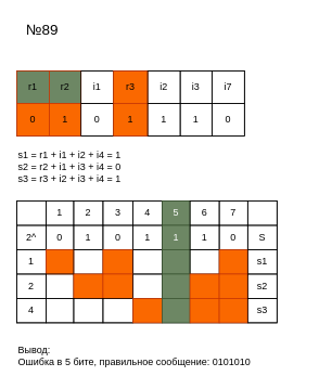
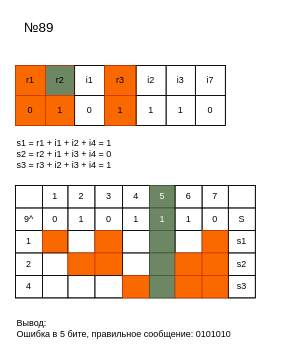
  <mxCell id="0" />
  <mxCell id="1" parent="0" />
  <mxCell id="2" value="" style="childLayout=tableLayout;recursiveResize=0;shadow=0;fillColor=none;" vertex="1" parent="1"><mxGeometry x="20" y="87" width="280" height="80" as="geometry" /></mxCell>
  <mxCell id="3" value="" style="shape=tableRow;horizontal=0;startSize=0;swimlaneHead=0;swimlaneBody=0;top=0;left=0;bottom=0;right=0;dropTarget=0;collapsible=0;recursiveResize=0;expand=0;fontStyle=0;fillColor=none;strokeColor=inherit;" vertex="1" parent="2"><mxGeometry width="280" height="40" as="geometry" /></mxCell>
- <mxCell id="4" value="r1" style="connectable=0;recursiveResize=0;strokeColor=#C73500;fillColor=#6d8764;align=center;whiteSpace=wrap;html=1;fontColor=#000000;" vertex="1" parent="3"><mxGeometry width="40" height="40" as="geometry"><mxRectangle width="40" height="40" as="alternateBounds" /></mxGeometry></mxCell>
+ <mxCell id="4" value="r1" style="connectable=0;recursiveResize=0;strokeColor=#C73500;fillColor=#fa6800;align=center;whiteSpace=wrap;html=1;fontColor=#000000;" vertex="1" parent="3"><mxGeometry width="40" height="40" as="geometry"><mxRectangle width="40" height="40" as="alternateBounds" /></mxGeometry></mxCell>
  <mxCell id="5" value="r2" style="connectable=0;recursiveResize=0;strokeColor=#C73500;fillColor=#6d8764;align=center;whiteSpace=wrap;html=1;fontColor=#000000;" vertex="1" parent="3"><mxGeometry x="40" width="39" height="40" as="geometry"><mxRectangle width="39" height="40" as="alternateBounds" /></mxGeometry></mxCell>
  <mxCell id="6" value="i1" style="connectable=0;recursiveResize=0;strokeColor=inherit;fillColor=none;align=center;whiteSpace=wrap;html=1;comic=0;" vertex="1" parent="3"><mxGeometry x="79" width="40" height="40" as="geometry"><mxRectangle width="40" height="40" as="alternateBounds" /></mxGeometry></mxCell>
  <mxCell id="7" value="r3" style="connectable=0;recursiveResize=0;strokeColor=#C73500;fillColor=#fa6800;align=center;whiteSpace=wrap;html=1;comic=0;fontColor=#000000;" vertex="1" parent="3"><mxGeometry x="119" width="42" height="40" as="geometry"><mxRectangle width="42" height="40" as="alternateBounds" /></mxGeometry></mxCell>
  <mxCell id="8" value="i2" style="connectable=0;recursiveResize=0;strokeColor=inherit;fillColor=none;align=center;whiteSpace=wrap;html=1;comic=0;" vertex="1" parent="3"><mxGeometry x="161" width="40" height="40" as="geometry"><mxRectangle width="40" height="40" as="alternateBounds" /></mxGeometry></mxCell>
  <mxCell id="9" value="i3" style="connectable=0;recursiveResize=0;strokeColor=inherit;fillColor=none;align=center;whiteSpace=wrap;html=1;comic=0;" vertex="1" parent="3"><mxGeometry x="201" width="39" height="40" as="geometry"><mxRectangle width="39" height="40" as="alternateBounds" /></mxGeometry></mxCell>
  <mxCell id="10" value="i7" style="connectable=0;recursiveResize=0;strokeColor=inherit;fillColor=none;align=center;whiteSpace=wrap;html=1;comic=0;" vertex="1" parent="3"><mxGeometry x="240" width="40" height="40" as="geometry"><mxRectangle width="40" height="40" as="alternateBounds" /></mxGeometry></mxCell>
  <mxCell id="11" style="shape=tableRow;horizontal=0;startSize=0;swimlaneHead=0;swimlaneBody=0;top=0;left=0;bottom=0;right=0;dropTarget=0;collapsible=0;recursiveResize=0;expand=0;fontStyle=0;fillColor=none;strokeColor=inherit;" vertex="1" parent="2"><mxGeometry y="40" width="280" height="40" as="geometry" /></mxCell>
  <mxCell id="12" value="0" style="connectable=0;recursiveResize=0;strokeColor=#C73500;fillColor=#fa6800;align=center;whiteSpace=wrap;html=1;fontColor=#000000;" vertex="1" parent="11"><mxGeometry width="40" height="40" as="geometry"><mxRectangle width="40" height="40" as="alternateBounds" /></mxGeometry></mxCell>
  <mxCell id="13" value="1" style="connectable=0;recursiveResize=0;strokeColor=#C73500;fillColor=#fa6800;align=center;whiteSpace=wrap;html=1;fontColor=#000000;" vertex="1" parent="11"><mxGeometry x="40" width="39" height="40" as="geometry"><mxRectangle width="39" height="40" as="alternateBounds" /></mxGeometry></mxCell>
  <mxCell id="14" value="0" style="connectable=0;recursiveResize=0;strokeColor=inherit;fillColor=none;align=center;whiteSpace=wrap;html=1;" vertex="1" parent="11"><mxGeometry x="79" width="40" height="40" as="geometry"><mxRectangle width="40" height="40" as="alternateBounds" /></mxGeometry></mxCell>
  <mxCell id="15" value="1" style="connectable=0;recursiveResize=0;strokeColor=#C73500;fillColor=#fa6800;align=center;whiteSpace=wrap;html=1;fontColor=#000000;" vertex="1" parent="11"><mxGeometry x="119" width="42" height="40" as="geometry"><mxRectangle width="42" height="40" as="alternateBounds" /></mxGeometry></mxCell>
  <mxCell id="16" value="1" style="connectable=0;recursiveResize=0;strokeColor=inherit;fillColor=none;align=center;whiteSpace=wrap;html=1;" vertex="1" parent="11"><mxGeometry x="161" width="40" height="40" as="geometry"><mxRectangle width="40" height="40" as="alternateBounds" /></mxGeometry></mxCell>
  <mxCell id="17" value="1" style="connectable=0;recursiveResize=0;strokeColor=inherit;fillColor=none;align=center;whiteSpace=wrap;html=1;" vertex="1" parent="11"><mxGeometry x="201" width="39" height="40" as="geometry"><mxRectangle width="39" height="40" as="alternateBounds" /></mxGeometry></mxCell>
  <mxCell id="18" value="0" style="connectable=0;recursiveResize=0;strokeColor=inherit;fillColor=none;align=center;whiteSpace=wrap;html=1;" vertex="1" parent="11"><mxGeometry x="240" width="40" height="40" as="geometry"><mxRectangle width="40" height="40" as="alternateBounds" /></mxGeometry></mxCell>
  <mxCell id="19" value="s1 = r1 + i1 + i2 + i4 = 1&lt;br&gt;s2 = r2 + i1 + i3 + i4 = 0&lt;br&gt;s3 = r3 + i2 + i3 + i4 = 1" style="text;html=1;strokeColor=none;fillColor=none;align=left;verticalAlign=top;whiteSpace=wrap;rounded=0;" vertex="1" parent="1"><mxGeometry x="20" y="177" width="270" height="50" as="geometry" /></mxCell>
  <mxCell id="20" value="" style="childLayout=tableLayout;recursiveResize=0;shadow=0;fillColor=none;" vertex="1" parent="1"><mxGeometry x="20" y="247" width="320" height="150" as="geometry" /></mxCell>
  <mxCell id="21" value="" style="shape=tableRow;horizontal=0;startSize=0;swimlaneHead=0;swimlaneBody=0;top=0;left=0;bottom=0;right=0;dropTarget=0;collapsible=0;recursiveResize=0;expand=0;fontStyle=0;fillColor=none;" vertex="1" parent="20"><mxGeometry width="320" height="30" as="geometry" /></mxCell>
  <mxCell id="22" value="" style="connectable=0;recursiveResize=0;align=center;whiteSpace=wrap;html=1;fillColor=none;" vertex="1" parent="21"><mxGeometry width="36" height="30" as="geometry"><mxRectangle width="36" height="30" as="alternateBounds" /></mxGeometry></mxCell>
  <mxCell id="23" value="1" style="connectable=0;recursiveResize=0;align=center;whiteSpace=wrap;html=1;fillColor=none;" vertex="1" parent="21"><mxGeometry x="36" width="34" height="30" as="geometry"><mxRectangle width="34" height="30" as="alternateBounds" /></mxGeometry></mxCell>
  <mxCell id="24" value="2" style="connectable=0;recursiveResize=0;align=center;whiteSpace=wrap;html=1;comic=0;fillColor=none;" vertex="1" parent="21"><mxGeometry x="70" width="36" height="30" as="geometry"><mxRectangle width="36" height="30" as="alternateBounds" /></mxGeometry></mxCell>
  <mxCell id="25" value="3" style="connectable=0;recursiveResize=0;align=center;whiteSpace=wrap;html=1;comic=0;fillColor=none;" vertex="1" parent="21"><mxGeometry x="106" width="37" height="30" as="geometry"><mxRectangle width="37" height="30" as="alternateBounds" /></mxGeometry></mxCell>
  <mxCell id="26" value="4" style="connectable=0;recursiveResize=0;align=center;whiteSpace=wrap;html=1;comic=0;fillColor=none;" vertex="1" parent="21"><mxGeometry x="143" width="36" height="30" as="geometry"><mxRectangle width="36" height="30" as="alternateBounds" /></mxGeometry></mxCell>
  <mxCell id="27" value="5" style="connectable=0;recursiveResize=0;align=center;whiteSpace=wrap;html=1;comic=0;fillColor=#6d8764;strokeColor=#3A5431;fontColor=#ffffff;" vertex="1" parent="21"><mxGeometry x="179" width="34" height="30" as="geometry"><mxRectangle width="34" height="30" as="alternateBounds" /></mxGeometry></mxCell>
  <mxCell id="28" value="6" style="connectable=0;recursiveResize=0;align=center;whiteSpace=wrap;html=1;comic=0;fillColor=none;" vertex="1" parent="21"><mxGeometry x="213" width="36" height="30" as="geometry"><mxRectangle width="36" height="30" as="alternateBounds" /></mxGeometry></mxCell>
  <mxCell id="29" value="7" style="connectable=0;recursiveResize=0;align=center;whiteSpace=wrap;html=1;comic=0;fillColor=none;" vertex="1" parent="21"><mxGeometry x="249" width="35" height="30" as="geometry"><mxRectangle width="35" height="30" as="alternateBounds" /></mxGeometry></mxCell>
  <mxCell id="30" style="connectable=0;recursiveResize=0;align=center;whiteSpace=wrap;html=1;comic=0;fillColor=none;" vertex="1" parent="21"><mxGeometry x="284" width="36" height="30" as="geometry"><mxRectangle width="36" height="30" as="alternateBounds" /></mxGeometry></mxCell>
  <mxCell id="31" style="shape=tableRow;horizontal=0;startSize=0;swimlaneHead=0;swimlaneBody=0;top=0;left=0;bottom=0;right=0;dropTarget=0;collapsible=0;recursiveResize=0;expand=0;fontStyle=0;fillColor=none;" vertex="1" parent="20"><mxGeometry y="30" width="320" height="30" as="geometry" /></mxCell>
- <mxCell id="32" value="2^" style="connectable=0;recursiveResize=0;align=center;whiteSpace=wrap;html=1;fillColor=none;" vertex="1" parent="31"><mxGeometry width="36" height="30" as="geometry"><mxRectangle width="36" height="30" as="alternateBounds" /></mxGeometry></mxCell>
+ <mxCell id="32" value="9^" style="connectable=0;recursiveResize=0;align=center;whiteSpace=wrap;html=1;fillColor=none;" vertex="1" parent="31"><mxGeometry width="36" height="30" as="geometry"><mxRectangle width="36" height="30" as="alternateBounds" /></mxGeometry></mxCell>
  <mxCell id="33" value="0" style="connectable=0;recursiveResize=0;align=center;whiteSpace=wrap;html=1;fillColor=none;" vertex="1" parent="31"><mxGeometry x="36" width="34" height="30" as="geometry"><mxRectangle width="34" height="30" as="alternateBounds" /></mxGeometry></mxCell>
  <mxCell id="34" value="1" style="connectable=0;recursiveResize=0;align=center;whiteSpace=wrap;html=1;fillColor=none;" vertex="1" parent="31"><mxGeometry x="70" width="36" height="30" as="geometry"><mxRectangle width="36" height="30" as="alternateBounds" /></mxGeometry></mxCell>
  <mxCell id="35" value="0" style="connectable=0;recursiveResize=0;align=center;whiteSpace=wrap;html=1;fillColor=none;" vertex="1" parent="31"><mxGeometry x="106" width="37" height="30" as="geometry"><mxRectangle width="37" height="30" as="alternateBounds" /></mxGeometry></mxCell>
  <mxCell id="36" value="1" style="connectable=0;recursiveResize=0;align=center;whiteSpace=wrap;html=1;fillColor=none;" vertex="1" parent="31"><mxGeometry x="143" width="36" height="30" as="geometry"><mxRectangle width="36" height="30" as="alternateBounds" /></mxGeometry></mxCell>
  <mxCell id="37" value="1" style="connectable=0;recursiveResize=0;align=center;whiteSpace=wrap;html=1;fillColor=#6d8764;strokeColor=#3A5431;fontColor=#ffffff;" vertex="1" parent="31"><mxGeometry x="179" width="34" height="30" as="geometry"><mxRectangle width="34" height="30" as="alternateBounds" /></mxGeometry></mxCell>
  <mxCell id="38" value="1" style="connectable=0;recursiveResize=0;align=center;whiteSpace=wrap;html=1;fillColor=none;" vertex="1" parent="31"><mxGeometry x="213" width="36" height="30" as="geometry"><mxRectangle width="36" height="30" as="alternateBounds" /></mxGeometry></mxCell>
  <mxCell id="39" value="0" style="connectable=0;recursiveResize=0;align=center;whiteSpace=wrap;html=1;fillColor=none;" vertex="1" parent="31"><mxGeometry x="249" width="35" height="30" as="geometry"><mxRectangle width="35" height="30" as="alternateBounds" /></mxGeometry></mxCell>
  <mxCell id="40" value="S" style="connectable=0;recursiveResize=0;align=center;whiteSpace=wrap;html=1;fillColor=none;" vertex="1" parent="31"><mxGeometry x="284" width="36" height="30" as="geometry"><mxRectangle width="36" height="30" as="alternateBounds" /></mxGeometry></mxCell>
  <mxCell id="41" style="shape=tableRow;horizontal=0;startSize=0;swimlaneHead=0;swimlaneBody=0;top=0;left=0;bottom=0;right=0;dropTarget=0;collapsible=0;recursiveResize=0;expand=0;fontStyle=0;fillColor=none;" vertex="1" parent="20"><mxGeometry y="60" width="320" height="30" as="geometry" /></mxCell>
  <mxCell id="42" value="1" style="connectable=0;recursiveResize=0;align=center;whiteSpace=wrap;html=1;fillColor=none;" vertex="1" parent="41"><mxGeometry width="36" height="30" as="geometry"><mxRectangle width="36" height="30" as="alternateBounds" /></mxGeometry></mxCell>
  <mxCell id="43" style="connectable=0;recursiveResize=0;align=center;whiteSpace=wrap;html=1;fillColor=#fa6800;strokeColor=#C73500;fontColor=#000000;" vertex="1" parent="41"><mxGeometry x="36" width="34" height="30" as="geometry"><mxRectangle width="34" height="30" as="alternateBounds" /></mxGeometry></mxCell>
  <mxCell id="44" style="connectable=0;recursiveResize=0;align=center;whiteSpace=wrap;html=1;fillColor=none;" vertex="1" parent="41"><mxGeometry x="70" width="36" height="30" as="geometry"><mxRectangle width="36" height="30" as="alternateBounds" /></mxGeometry></mxCell>
  <mxCell id="45" style="connectable=0;recursiveResize=0;align=center;whiteSpace=wrap;html=1;fillColor=#fa6800;strokeColor=#C73500;fontColor=#000000;" vertex="1" parent="41"><mxGeometry x="106" width="37" height="30" as="geometry"><mxRectangle width="37" height="30" as="alternateBounds" /></mxGeometry></mxCell>
  <mxCell id="46" style="connectable=0;recursiveResize=0;align=center;whiteSpace=wrap;html=1;fillColor=none;" vertex="1" parent="41"><mxGeometry x="143" width="36" height="30" as="geometry"><mxRectangle width="36" height="30" as="alternateBounds" /></mxGeometry></mxCell>
  <mxCell id="47" style="connectable=0;recursiveResize=0;align=center;whiteSpace=wrap;html=1;fillColor=#6d8764;strokeColor=#3A5431;fontColor=#ffffff;" vertex="1" parent="41"><mxGeometry x="179" width="34" height="30" as="geometry"><mxRectangle width="34" height="30" as="alternateBounds" /></mxGeometry></mxCell>
  <mxCell id="48" style="connectable=0;recursiveResize=0;align=center;whiteSpace=wrap;html=1;fillColor=none;" vertex="1" parent="41"><mxGeometry x="213" width="36" height="30" as="geometry"><mxRectangle width="36" height="30" as="alternateBounds" /></mxGeometry></mxCell>
  <mxCell id="49" style="connectable=0;recursiveResize=0;align=center;whiteSpace=wrap;html=1;fillColor=#fa6800;strokeColor=#C73500;fontColor=#000000;" vertex="1" parent="41"><mxGeometry x="249" width="35" height="30" as="geometry"><mxRectangle width="35" height="30" as="alternateBounds" /></mxGeometry></mxCell>
  <mxCell id="50" value="s1" style="connectable=0;recursiveResize=0;align=center;whiteSpace=wrap;html=1;fillColor=none;" vertex="1" parent="41"><mxGeometry x="284" width="36" height="30" as="geometry"><mxRectangle width="36" height="30" as="alternateBounds" /></mxGeometry></mxCell>
  <mxCell id="51" style="shape=tableRow;horizontal=0;startSize=0;swimlaneHead=0;swimlaneBody=0;top=0;left=0;bottom=0;right=0;dropTarget=0;collapsible=0;recursiveResize=0;expand=0;fontStyle=0;fillColor=none;" vertex="1" parent="20"><mxGeometry y="90" width="320" height="30" as="geometry" /></mxCell>
  <mxCell id="52" value="2" style="connectable=0;recursiveResize=0;align=center;whiteSpace=wrap;html=1;fillColor=none;" vertex="1" parent="51"><mxGeometry width="36" height="30" as="geometry"><mxRectangle width="36" height="30" as="alternateBounds" /></mxGeometry></mxCell>
  <mxCell id="53" style="connectable=0;recursiveResize=0;align=center;whiteSpace=wrap;html=1;fillColor=none;" vertex="1" parent="51"><mxGeometry x="36" width="34" height="30" as="geometry"><mxRectangle width="34" height="30" as="alternateBounds" /></mxGeometry></mxCell>
  <mxCell id="54" style="connectable=0;recursiveResize=0;align=center;whiteSpace=wrap;html=1;fillColor=#fa6800;fontColor=#000000;strokeColor=#C73500;" vertex="1" parent="51"><mxGeometry x="70" width="36" height="30" as="geometry"><mxRectangle width="36" height="30" as="alternateBounds" /></mxGeometry></mxCell>
  <mxCell id="55" style="connectable=0;recursiveResize=0;align=center;whiteSpace=wrap;html=1;fillColor=#fa6800;fontColor=#000000;strokeColor=#C73500;" vertex="1" parent="51"><mxGeometry x="106" width="37" height="30" as="geometry"><mxRectangle width="37" height="30" as="alternateBounds" /></mxGeometry></mxCell>
  <mxCell id="56" style="connectable=0;recursiveResize=0;align=center;whiteSpace=wrap;html=1;fillColor=none;" vertex="1" parent="51"><mxGeometry x="143" width="36" height="30" as="geometry"><mxRectangle width="36" height="30" as="alternateBounds" /></mxGeometry></mxCell>
  <mxCell id="57" style="connectable=0;recursiveResize=0;align=center;whiteSpace=wrap;html=1;fillColor=#6d8764;strokeColor=#3A5431;fontColor=#ffffff;" vertex="1" parent="51"><mxGeometry x="179" width="34" height="30" as="geometry"><mxRectangle width="34" height="30" as="alternateBounds" /></mxGeometry></mxCell>
  <mxCell id="58" style="connectable=0;recursiveResize=0;align=center;whiteSpace=wrap;html=1;fillColor=#fa6800;fontColor=#000000;strokeColor=#C73500;" vertex="1" parent="51"><mxGeometry x="213" width="36" height="30" as="geometry"><mxRectangle width="36" height="30" as="alternateBounds" /></mxGeometry></mxCell>
  <mxCell id="59" style="connectable=0;recursiveResize=0;align=center;whiteSpace=wrap;html=1;fillColor=#fa6800;fontColor=#000000;strokeColor=#C73500;" vertex="1" parent="51"><mxGeometry x="249" width="35" height="30" as="geometry"><mxRectangle width="35" height="30" as="alternateBounds" /></mxGeometry></mxCell>
  <mxCell id="60" value="s2" style="connectable=0;recursiveResize=0;align=center;whiteSpace=wrap;html=1;fillColor=none;" vertex="1" parent="51"><mxGeometry x="284" width="36" height="30" as="geometry"><mxRectangle width="36" height="30" as="alternateBounds" /></mxGeometry></mxCell>
  <mxCell id="61" style="shape=tableRow;horizontal=0;startSize=0;swimlaneHead=0;swimlaneBody=0;top=0;left=0;bottom=0;right=0;dropTarget=0;collapsible=0;recursiveResize=0;expand=0;fontStyle=0;fillColor=none;" vertex="1" parent="20"><mxGeometry y="120" width="320" height="30" as="geometry" /></mxCell>
  <mxCell id="62" value="4" style="connectable=0;recursiveResize=0;align=center;whiteSpace=wrap;html=1;fillColor=none;" vertex="1" parent="61"><mxGeometry width="36" height="30" as="geometry"><mxRectangle width="36" height="30" as="alternateBounds" /></mxGeometry></mxCell>
  <mxCell id="63" style="connectable=0;recursiveResize=0;align=center;whiteSpace=wrap;html=1;fillColor=none;" vertex="1" parent="61"><mxGeometry x="36" width="34" height="30" as="geometry"><mxRectangle width="34" height="30" as="alternateBounds" /></mxGeometry></mxCell>
  <mxCell id="64" style="connectable=0;recursiveResize=0;align=center;whiteSpace=wrap;html=1;fillColor=none;" vertex="1" parent="61"><mxGeometry x="70" width="36" height="30" as="geometry"><mxRectangle width="36" height="30" as="alternateBounds" /></mxGeometry></mxCell>
  <mxCell id="65" style="connectable=0;recursiveResize=0;align=center;whiteSpace=wrap;html=1;fillColor=none;" vertex="1" parent="61"><mxGeometry x="106" width="37" height="30" as="geometry"><mxRectangle width="37" height="30" as="alternateBounds" /></mxGeometry></mxCell>
  <mxCell id="66" style="connectable=0;recursiveResize=0;align=center;whiteSpace=wrap;html=1;fillColor=#fa6800;fontColor=#000000;strokeColor=#C73500;" vertex="1" parent="61"><mxGeometry x="143" width="36" height="30" as="geometry"><mxRectangle width="36" height="30" as="alternateBounds" /></mxGeometry></mxCell>
  <mxCell id="67" style="connectable=0;recursiveResize=0;align=center;whiteSpace=wrap;html=1;fillColor=#6d8764;strokeColor=#3A5431;fontColor=#ffffff;" vertex="1" parent="61"><mxGeometry x="179" width="34" height="30" as="geometry"><mxRectangle width="34" height="30" as="alternateBounds" /></mxGeometry></mxCell>
  <mxCell id="68" style="connectable=0;recursiveResize=0;align=center;whiteSpace=wrap;html=1;fillColor=#fa6800;fontColor=#000000;strokeColor=#C73500;" vertex="1" parent="61"><mxGeometry x="213" width="36" height="30" as="geometry"><mxRectangle width="36" height="30" as="alternateBounds" /></mxGeometry></mxCell>
  <mxCell id="69" style="connectable=0;recursiveResize=0;align=center;whiteSpace=wrap;html=1;fillColor=#fa6800;fontColor=#000000;strokeColor=#C73500;" vertex="1" parent="61"><mxGeometry x="249" width="35" height="30" as="geometry"><mxRectangle width="35" height="30" as="alternateBounds" /></mxGeometry></mxCell>
  <mxCell id="70" value="s3" style="connectable=0;recursiveResize=0;align=center;whiteSpace=wrap;html=1;fillColor=none;" vertex="1" parent="61"><mxGeometry x="284" width="36" height="30" as="geometry"><mxRectangle width="36" height="30" as="alternateBounds" /></mxGeometry></mxCell>
  <mxCell id="71" value="Вывод:&lt;br&gt;Ошибка в 5 бите, правильное сообщение: 0101010" style="text;html=1;strokeColor=none;fillColor=none;align=left;verticalAlign=top;whiteSpace=wrap;rounded=0;" vertex="1" parent="1"><mxGeometry x="20" y="417" width="350" height="40" as="geometry" /></mxCell>
  <mxCell id="72" value="&lt;font style=&quot;font-size: 18px;&quot;&gt;№89&lt;/font&gt;" style="text;html=1;strokeColor=none;fillColor=none;align=left;verticalAlign=top;whiteSpace=wrap;rounded=0;" vertex="1" parent="1"><mxGeometry x="30" y="20" width="270" height="40" as="geometry" /></mxCell>
